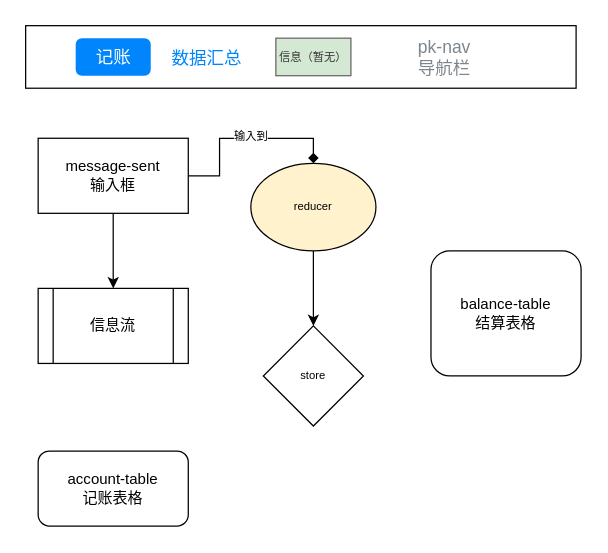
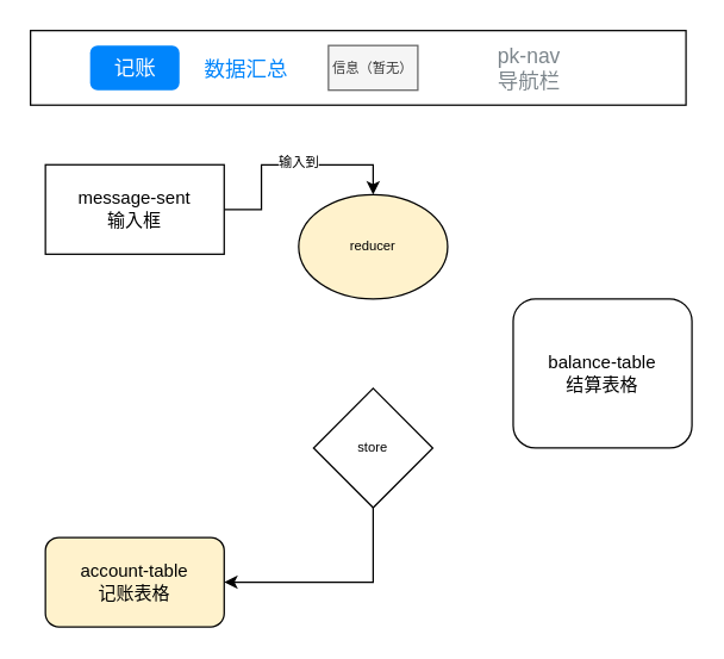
  <mxCell id="0" />
  <mxCell id="1" parent="0" />
  <mxCell id="2" value="" style="rounded=0;whiteSpace=wrap;html=1;" vertex="1" parent="1"><mxGeometry x="20" y="20" width="440" height="50" as="geometry" /></mxCell>
- <mxCell id="3" value="account-table&lt;br&gt;记账表格" style="rounded=1;whiteSpace=wrap;html=1;" vertex="1" parent="1"><mxGeometry x="30" y="360" width="120" height="60" as="geometry" /></mxCell>
+ <mxCell id="3" value="account-table&lt;br&gt;记账表格" style="rounded=1;whiteSpace=wrap;html=1;fillColor=#fff2cc;" vertex="1" parent="1"><mxGeometry x="30" y="360" width="120" height="60" as="geometry" /></mxCell>
  <mxCell id="4" value="balance-table&lt;br&gt;结算表格" style="rounded=1;whiteSpace=wrap;html=1;" vertex="1" parent="1"><mxGeometry x="344" y="200" width="120" height="100" as="geometry" /></mxCell>
- <mxCell id="5" style="edgeStyle=orthogonalEdgeStyle;rounded=0;orthogonalLoop=1;jettySize=auto;html=1;fontSize=9;" edge="1" parent="1" source="8" target="9"><mxGeometry relative="1" as="geometry" /></mxCell>
- <mxCell id="6" style="edgeStyle=orthogonalEdgeStyle;rounded=0;orthogonalLoop=1;jettySize=auto;html=1;exitX=1;exitY=0.5;exitDx=0;exitDy=0;entryX=0.5;entryY=0;entryDx=0;entryDy=0;fontSize=9;endArrow=diamond;" edge="1" parent="1" source="8" target="17"><mxGeometry relative="1" as="geometry" /></mxCell>
+ <mxCell id="6" style="edgeStyle=orthogonalEdgeStyle;rounded=0;orthogonalLoop=1;jettySize=auto;html=1;exitX=1;exitY=0.5;exitDx=0;exitDy=0;entryX=0.5;entryY=0;entryDx=0;entryDy=0;fontSize=9;" edge="1" parent="1" source="8" target="17"><mxGeometry relative="1" as="geometry" /></mxCell>
  <mxCell id="7" value="输入到" style="edgeLabel;html=1;align=center;verticalAlign=middle;resizable=0;points=[];fontSize=9;" vertex="1" connectable="0" parent="6"><mxGeometry x="0.054" y="2" relative="1" as="geometry"><mxPoint as="offset" /></mxGeometry></mxCell>
  <mxCell id="8" value="message-sent&lt;br&gt;输入框" style="rounded=0;whiteSpace=wrap;html=1;" vertex="1" parent="1"><mxGeometry x="30" y="110" width="120" height="60" as="geometry" /></mxCell>
- <mxCell id="9" value="信息流" style="shape=process;whiteSpace=wrap;html=1;backgroundOutline=1;" vertex="1" parent="1"><mxGeometry x="30" y="230" width="120" height="60" as="geometry" /></mxCell>
  <mxCell id="10" value="记账" style="html=1;shadow=0;dashed=0;shape=mxgraph.bootstrap.rrect;rSize=5;fillColor=#0085FC;strokeColor=none;fontSize=14;fontColor=#ffffff;" vertex="1" parent="1"><mxGeometry x="60" y="30" width="60" height="30" as="geometry" /></mxCell>
  <mxCell id="11" value="数据汇总" style="fillColor=none;strokeColor=none;fontSize=14;fontColor=#0085FC;" vertex="1" parent="1"><mxGeometry x="140" y="30" width="50" height="30" as="geometry" /></mxCell>
- <mxCell id="12" value="信息（暂无）" style="fillColor=#d5e8d4;strokeColor=#666666;fontSize=9;fontColor=#333333;" vertex="1" parent="1"><mxGeometry x="220" y="30" width="60" height="30" as="geometry" /></mxCell>
+ <mxCell id="12" value="信息（暂无）" style="fillColor=#f5f5f5;strokeColor=#666666;fontSize=9;fontColor=#333333;" vertex="1" parent="1"><mxGeometry x="220" y="30" width="60" height="30" as="geometry" /></mxCell>
  <mxCell id="13" value="pk-nav&#10;导航栏" style="fillColor=none;strokeColor=none;fontSize=14;fontColor=#7D868C;" vertex="1" parent="1"><mxGeometry x="270" y="20" width="170" height="50" as="geometry" /></mxCell>
+ <mxCell id="14" style="edgeStyle=orthogonalEdgeStyle;rounded=0;orthogonalLoop=1;jettySize=auto;html=1;exitX=0.5;exitY=1;exitDx=0;exitDy=0;entryX=1;entryY=0.5;entryDx=0;entryDy=0;fontSize=9;" edge="1" parent="1" source="15" target="3"><mxGeometry relative="1" as="geometry" /></mxCell>
  <mxCell id="15" value="store" style="rhombus;whiteSpace=wrap;html=1;fontSize=9;" vertex="1" parent="1"><mxGeometry x="210" y="260" width="80" height="80" as="geometry" /></mxCell>
- <mxCell id="16" style="edgeStyle=orthogonalEdgeStyle;rounded=0;orthogonalLoop=1;jettySize=auto;html=1;exitX=0.5;exitY=1;exitDx=0;exitDy=0;entryX=0.5;entryY=0;entryDx=0;entryDy=0;fontSize=9;" edge="1" parent="1" source="17" target="15"><mxGeometry relative="1" as="geometry" /></mxCell>
  <mxCell id="17" value="reducer" style="ellipse;whiteSpace=wrap;html=1;fontSize=9;fillColor=#fff2cc;" vertex="1" parent="1"><mxGeometry x="200" y="130" width="100" height="70" as="geometry" /></mxCell>
